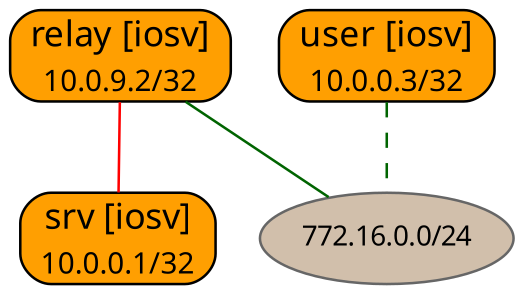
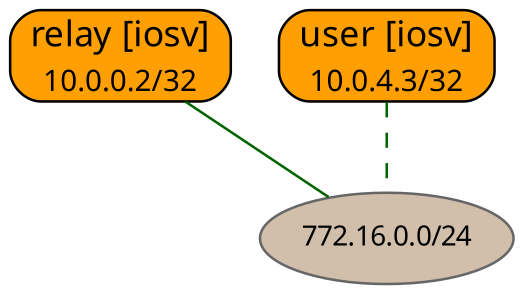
  graph {
    node [fillcolor="#ff9f01" fontname=Verdana shape=box style="rounded,filled"]
    edge [color=darkgreen fontname=Verdana labeldistance=1.5 labelfontsize=10 style=solid]
-   n1 [label=<srv [iosv]<br /><sub>10.0.0.1/32</sub>>]
-   n2 [label=<relay [iosv]<br /><sub>10.0.9.2/32</sub>>]
+   n2 [label=<relay [iosv]<br /><sub>10.0.0.2/32</sub>>]
    n3 [color=gray40 fillcolor="#d1bfab" fontsize=11 label="772.16.0.0/24" shape=ellipse style=filled]
-   n4 [label=<user [iosv]<br /><sub>10.0.0.3/32</sub>>]
-   n2 -- n1 [color=red]
+   n4 [label=<user [iosv]<br /><sub>10.0.4.3/32</sub>>]
    n2 -- n3
    n4 -- n3 [style=dashed]
  }
